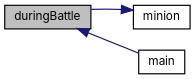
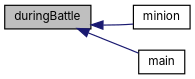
  digraph {
    fontname=Inter
    rankdir=LR
    node [color=black fillcolor=white fontname=Inter fontsize=10 shape=record style=filled]
    edge [color=midnightblue dir=back fontname=Inter fontsize=10 labelfontname=Helvetica labelfontsize=10 style=solid]
    n1 [fillcolor=grey75 fontcolor=black height=0.2 label=duringBattle width=0.4]
    n2 [height=0.2 label=minion width=0.4]
    n3 [height=0.2 label=main width=0.4]
-   n2 -> n1
+   n1 -> n2
    n1 -> n3
  }
